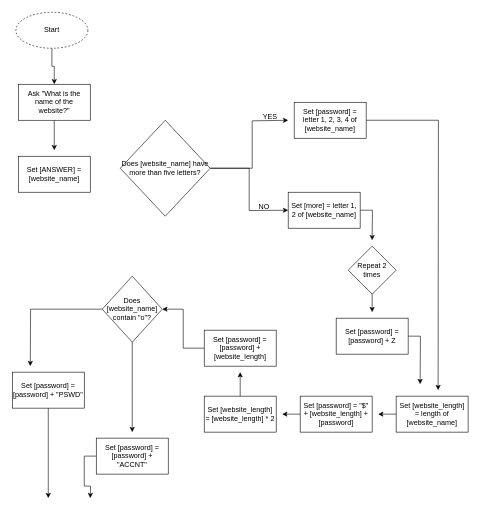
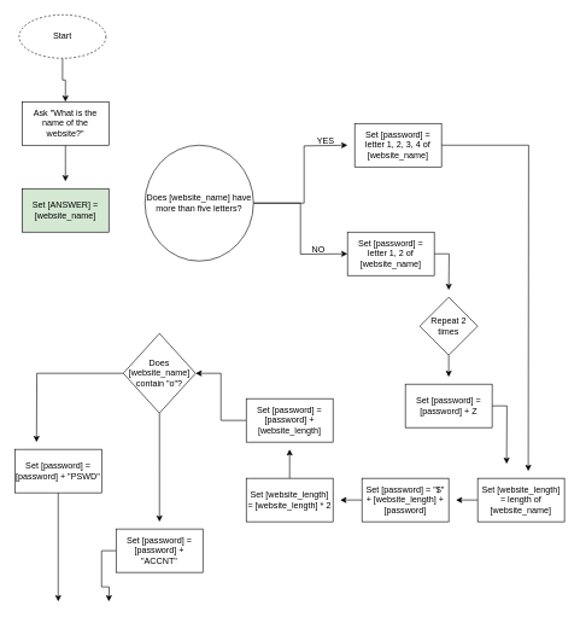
  <mxCell id="0" />
  <mxCell id="1" parent="0" />
  <mxCell id="2" style="edgeStyle=orthogonalEdgeStyle;rounded=0;orthogonalLoop=1;jettySize=auto;html=1;entryX=0.5;entryY=0;entryDx=0;entryDy=0;" edge="1" parent="1" source="3" target="5"><mxGeometry relative="1" as="geometry" /></mxCell>
  <mxCell id="3" value="Start" style="ellipse;whiteSpace=wrap;html=1;dashed=1;" parent="1" vertex="1"><mxGeometry x="26" y="20" width="120" height="60" as="geometry" /></mxCell>
  <mxCell id="4" style="edgeStyle=orthogonalEdgeStyle;rounded=0;orthogonalLoop=1;jettySize=auto;html=1;" edge="1" parent="1" source="5"><mxGeometry relative="1" as="geometry"><mxPoint x="90" y="250" as="targetPoint" /></mxGeometry></mxCell>
  <mxCell id="5" value="Ask &quot;What is the name of the website?&quot;" style="rounded=0;whiteSpace=wrap;html=1;" parent="1" vertex="1"><mxGeometry x="30" y="140" width="120" height="60" as="geometry" /></mxCell>
- <mxCell id="6" value="Set [ANSWER] = [website_name]" style="rounded=0;whiteSpace=wrap;html=1;" parent="1" vertex="1"><mxGeometry x="30" y="260" width="120" height="60" as="geometry" /></mxCell>
+ <mxCell id="6" value="Set [ANSWER] = [website_name]" style="rounded=0;whiteSpace=wrap;html=1;fillColor=#d5e8d4;" parent="1" vertex="1"><mxGeometry x="30" y="260" width="120" height="60" as="geometry" /></mxCell>
  <mxCell id="7" style="edgeStyle=orthogonalEdgeStyle;rounded=0;orthogonalLoop=1;jettySize=auto;html=1;" parent="1" source="9" edge="1"><mxGeometry relative="1" as="geometry"><mxPoint x="480" y="200" as="targetPoint" /><Array as="points"><mxPoint x="420" y="280" /><mxPoint x="420" y="201" /></Array></mxGeometry></mxCell>
  <mxCell id="8" style="edgeStyle=orthogonalEdgeStyle;rounded=0;orthogonalLoop=1;jettySize=auto;html=1;" parent="1" source="9" edge="1"><mxGeometry relative="1" as="geometry"><mxPoint x="480" y="350" as="targetPoint" /></mxGeometry></mxCell>
- <mxCell id="9" value="Does [website_name] have more than five letters?" style="rhombus;whiteSpace=wrap;html=1;" parent="1" vertex="1"><mxGeometry x="200" y="200" width="150" height="160" as="geometry" /></mxCell>
+ <mxCell id="9" value="Does [website_name] have more than five letters?" style="ellipse;whiteSpace=wrap;html=1;" parent="1" vertex="1"><mxGeometry x="200" y="200" width="150" height="160" as="geometry" /></mxCell>
  <mxCell id="10" style="edgeStyle=orthogonalEdgeStyle;rounded=0;orthogonalLoop=1;jettySize=auto;html=1;" edge="1" parent="1" source="11"><mxGeometry relative="1" as="geometry"><mxPoint x="730" y="650" as="targetPoint" /></mxGeometry></mxCell>
  <mxCell id="11" value="Set [password] = letter 1, 2, 3, 4 of [website_name]" style="rounded=0;whiteSpace=wrap;html=1;" parent="1" vertex="1"><mxGeometry x="490" y="170" width="120" height="60" as="geometry" /></mxCell>
  <mxCell id="12" style="edgeStyle=orthogonalEdgeStyle;rounded=0;orthogonalLoop=1;jettySize=auto;html=1;" parent="1" source="13" edge="1"><mxGeometry relative="1" as="geometry"><mxPoint x="620" y="400" as="targetPoint" /></mxGeometry></mxCell>
- <mxCell id="13" value="Set [more] = letter 1, 2 of [website_name]" style="rounded=0;whiteSpace=wrap;html=1;" parent="1" vertex="1"><mxGeometry x="480" y="320" width="120" height="60" as="geometry" /></mxCell>
+ <mxCell id="13" value="Set [password] = letter 1, 2 of [website_name]" style="rounded=0;whiteSpace=wrap;html=1;" parent="1" vertex="1"><mxGeometry x="480" y="320" width="120" height="60" as="geometry" /></mxCell>
  <mxCell id="14" style="edgeStyle=orthogonalEdgeStyle;rounded=0;orthogonalLoop=1;jettySize=auto;html=1;" edge="1" parent="1" source="15"><mxGeometry relative="1" as="geometry"><mxPoint x="620" y="520" as="targetPoint" /></mxGeometry></mxCell>
  <mxCell id="15" value="Repeat 2 times" style="rhombus;whiteSpace=wrap;html=1;" parent="1" vertex="1"><mxGeometry x="580" y="410" width="80" height="80" as="geometry" /></mxCell>
  <mxCell id="16" style="edgeStyle=orthogonalEdgeStyle;rounded=0;orthogonalLoop=1;jettySize=auto;html=1;" edge="1" parent="1" source="17"><mxGeometry relative="1" as="geometry"><mxPoint x="700" y="640" as="targetPoint" /></mxGeometry></mxCell>
  <mxCell id="17" value="Set [password] = [password] + Z" style="rounded=0;whiteSpace=wrap;html=1;" vertex="1" parent="1"><mxGeometry x="560" y="530" width="120" height="60" as="geometry" /></mxCell>
  <mxCell id="18" style="edgeStyle=orthogonalEdgeStyle;rounded=0;orthogonalLoop=1;jettySize=auto;html=1;" edge="1" parent="1" source="19"><mxGeometry relative="1" as="geometry"><mxPoint x="630" y="690" as="targetPoint" /></mxGeometry></mxCell>
  <mxCell id="19" value="Set [website_length] = length of [website_name]" style="rounded=0;whiteSpace=wrap;html=1;" vertex="1" parent="1"><mxGeometry x="660" y="660" width="120" height="60" as="geometry" /></mxCell>
  <mxCell id="20" style="edgeStyle=orthogonalEdgeStyle;rounded=0;orthogonalLoop=1;jettySize=auto;html=1;" edge="1" parent="1" source="21"><mxGeometry relative="1" as="geometry"><mxPoint x="470" y="690" as="targetPoint" /></mxGeometry></mxCell>
  <mxCell id="21" value="Set [password] = &quot;$&quot; + [website_length] + [password]" style="rounded=0;whiteSpace=wrap;html=1;" vertex="1" parent="1"><mxGeometry x="500" y="660" width="120" height="60" as="geometry" /></mxCell>
  <mxCell id="22" style="edgeStyle=orthogonalEdgeStyle;rounded=0;orthogonalLoop=1;jettySize=auto;html=1;" edge="1" parent="1" source="23"><mxGeometry relative="1" as="geometry"><mxPoint x="400" y="620" as="targetPoint" /></mxGeometry></mxCell>
  <mxCell id="23" value="Set [website_length] = [website_length] * 2" style="rounded=0;whiteSpace=wrap;html=1;" vertex="1" parent="1"><mxGeometry x="340" y="660" width="120" height="60" as="geometry" /></mxCell>
  <mxCell id="24" style="edgeStyle=orthogonalEdgeStyle;rounded=0;orthogonalLoop=1;jettySize=auto;html=1;" edge="1" parent="1" source="25" target="28"><mxGeometry relative="1" as="geometry" /></mxCell>
  <mxCell id="25" value="Set [password] = [password] + [website_length]" style="rounded=0;whiteSpace=wrap;html=1;" vertex="1" parent="1"><mxGeometry x="340" y="550" width="120" height="60" as="geometry" /></mxCell>
  <mxCell id="26" style="edgeStyle=orthogonalEdgeStyle;rounded=0;orthogonalLoop=1;jettySize=auto;html=1;" edge="1" parent="1" source="28"><mxGeometry relative="1" as="geometry"><mxPoint x="50" y="610" as="targetPoint" /></mxGeometry></mxCell>
  <mxCell id="27" style="edgeStyle=orthogonalEdgeStyle;rounded=0;orthogonalLoop=1;jettySize=auto;html=1;" edge="1" parent="1" source="28"><mxGeometry relative="1" as="geometry"><mxPoint x="220" y="720" as="targetPoint" /></mxGeometry></mxCell>
  <mxCell id="28" value="Does [website_name] contain &quot;o&quot;?" style="rhombus;whiteSpace=wrap;html=1;" vertex="1" parent="1"><mxGeometry x="170" y="460" width="100" height="110" as="geometry" /></mxCell>
  <mxCell id="29" style="edgeStyle=orthogonalEdgeStyle;rounded=0;orthogonalLoop=1;jettySize=auto;html=1;" edge="1" parent="1" source="30"><mxGeometry relative="1" as="geometry"><mxPoint x="80" y="830" as="targetPoint" /></mxGeometry></mxCell>
  <mxCell id="30" value="Set [password] = [password] + &quot;PSWD&quot;" style="rounded=0;whiteSpace=wrap;html=1;" vertex="1" parent="1"><mxGeometry x="20" y="620" width="120" height="60" as="geometry" /></mxCell>
  <mxCell id="31" style="edgeStyle=orthogonalEdgeStyle;rounded=0;orthogonalLoop=1;jettySize=auto;html=1;" edge="1" parent="1" source="32"><mxGeometry relative="1" as="geometry"><mxPoint x="150" y="830" as="targetPoint" /></mxGeometry></mxCell>
  <mxCell id="32" value="Set [password] = [password] + &quot;ACCNT&quot;" style="rounded=0;whiteSpace=wrap;html=1;" vertex="1" parent="1"><mxGeometry x="160" y="730" width="120" height="60" as="geometry" /></mxCell>
  <mxCell id="33" value="YES" style="text;html=1;strokeColor=none;fillColor=none;align=center;verticalAlign=middle;whiteSpace=wrap;rounded=0;" vertex="1" parent="1"><mxGeometry x="420" y="180" width="60" height="30" as="geometry" /></mxCell>
  <mxCell id="34" value="NO" style="text;html=1;strokeColor=none;fillColor=none;align=center;verticalAlign=middle;whiteSpace=wrap;rounded=0;" vertex="1" parent="1"><mxGeometry x="410" y="330" width="60" height="30" as="geometry" /></mxCell>
